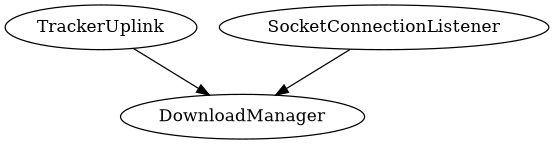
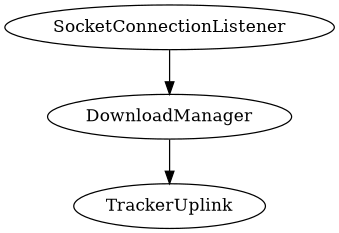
  digraph {
    ranksep=0.5
    DownloadManager
    TrackerUplink
    SocketConnectionListener
-   TrackerUplink -> DownloadManager
+   DownloadManager -> TrackerUplink
    SocketConnectionListener -> DownloadManager
  }
